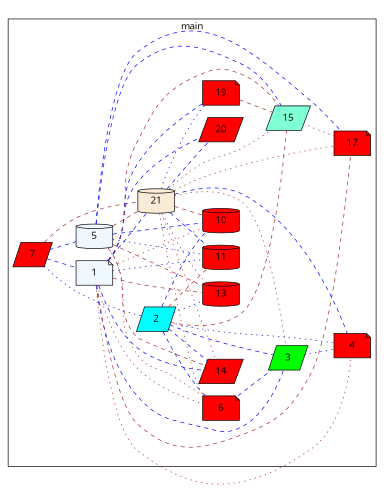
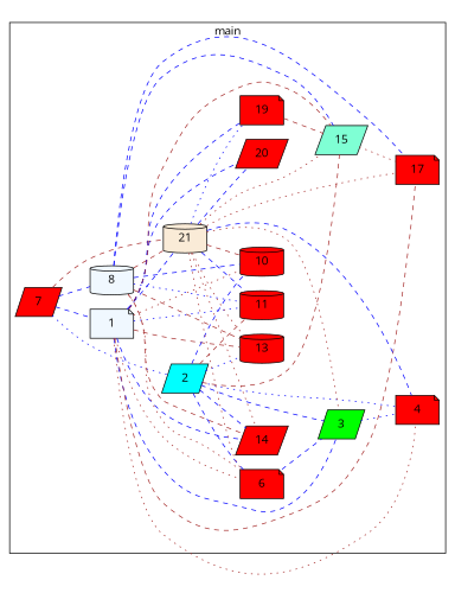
  graph {
    fontname="Open Sans"
    rankdir=LR
    node [fillcolor=red fontname="Open Sans" shape=parallelogram style=filled]
    edge [color=blue fontname="Open Sans" style=dashed]
    n1 [label=7]
    n2 [fillcolor=aliceblue label=1 shape=note]
    n3 [fillcolor=aqua label=2]
    n4 [fillcolor=antiquewhite label=21 shape=cylinder]
-   n5 [fillcolor=aliceblue label=5 shape=cylinder]
+   n5 [fillcolor=aliceblue label=8 shape=cylinder]
    n6 [label=6 shape=note]
    n7 [fillcolor=green label=3]
    n8 [label=4 shape=note]
    n9 [label=20]
    n10 [label=19 shape=note]
    n11 [fillcolor=aquamarine label=15]
    n12 [label=17 shape=note]
    n13 [label=14]
    n14 [label=13 shape=cylinder]
    n15 [label=11 shape=cylinder]
    n16 [label=10 shape=cylinder]
    subgraph cluster_1 {
      label=main
      n1
      n2
      n3
      n4
      n5
      n6
      n7
      n8
      n9
      n10
      n11
      n12
      n13
      n14
      n15
      n16
    }
    n1 -- n2
    n1 -- n3 [style=dotted]
    n1 -- n4 [color=brown]
    n1 -- n5
    n2 -- n4
    n2 -- n6 [color=brown style=dotted]
    n2 -- n7
    n2 -- n8 [color=brown style=dotted]
    n2 -- n9
    n2 -- n10
    n2 -- n11 [color=brown]
    n2 -- n12 [color=brown]
    n2 -- n13
    n2 -- n14 [color=brown]
    n2 -- n15 [style=dotted]
    n2 -- n16 [color=brown style=dotted]
    n3 -- n6
    n3 -- n7
    n3 -- n8 [style=dotted]
    n3 -- n11 [color=brown]
    n3 -- n13
    n3 -- n14 [style=dotted]
    n3 -- n15 [color=brown]
    n3 -- n16
    n4 -- n6 [color=brown style=dotted]
    n4 -- n7 [color=brown style=dotted]
    n4 -- n8
    n4 -- n9
    n4 -- n10 [style=dotted]
    n4 -- n11 [color=brown style=dotted]
    n4 -- n12 [color=brown style=dotted]
    n4 -- n13 [color=brown style=dotted]
    n4 -- n14 [color=brown style=dotted]
    n4 -- n15
    n4 -- n16 [color=brown]
    n5 -- n4 [color=brown]
    n5 -- n6 [color=brown style=dotted]
    n5 -- n11
    n5 -- n12
    n5 -- n13 [color=brown]
    n5 -- n14 [color=brown]
    n5 -- n15 [style=dotted]
    n5 -- n16
    n6 -- n7
    n7 -- n8 [style=dotted]
    n10 -- n11 [color=brown]
    n11 -- n12 [color=brown style=dotted]
  }
